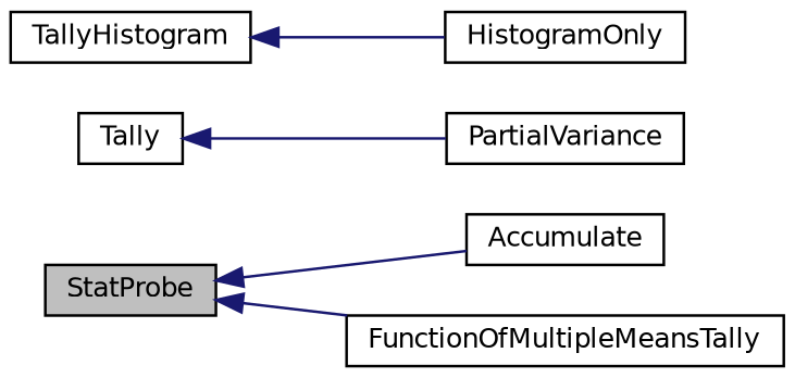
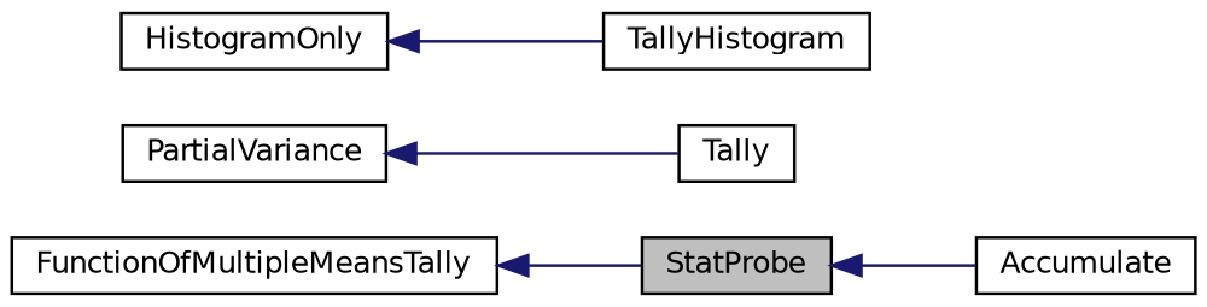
  digraph {
    rankdir=LR
    node [color=black fontname=Helvetica fontsize=10 shape=record]
    edge [color=midnightblue dir=back fontname=Helvetica fontsize=10 labelfontname=Helvetica labelfontsize=10 style=solid]
    n1 [fillcolor=grey75 fontcolor=black height=0.2 label=StatProbe style=filled width=0.4]
    n2 [height=0.2 label=Accumulate width=0.4]
    n3 [height=0.2 label=FunctionOfMultipleMeansTally width=0.4]
    n4 [height=0.2 label=Tally width=0.4]
    n5 [height=0.2 label=PartialVariance width=0.4]
    n6 [height=0.2 label=TallyHistogram width=0.4]
    n7 [height=0.2 label=HistogramOnly width=0.4]
    n1 -> n2
-   n1 -> n3
-   n4 -> n5
-   n6 -> n7
+   n3 -> n1
+   n5 -> n4
+   n7 -> n6
  }
